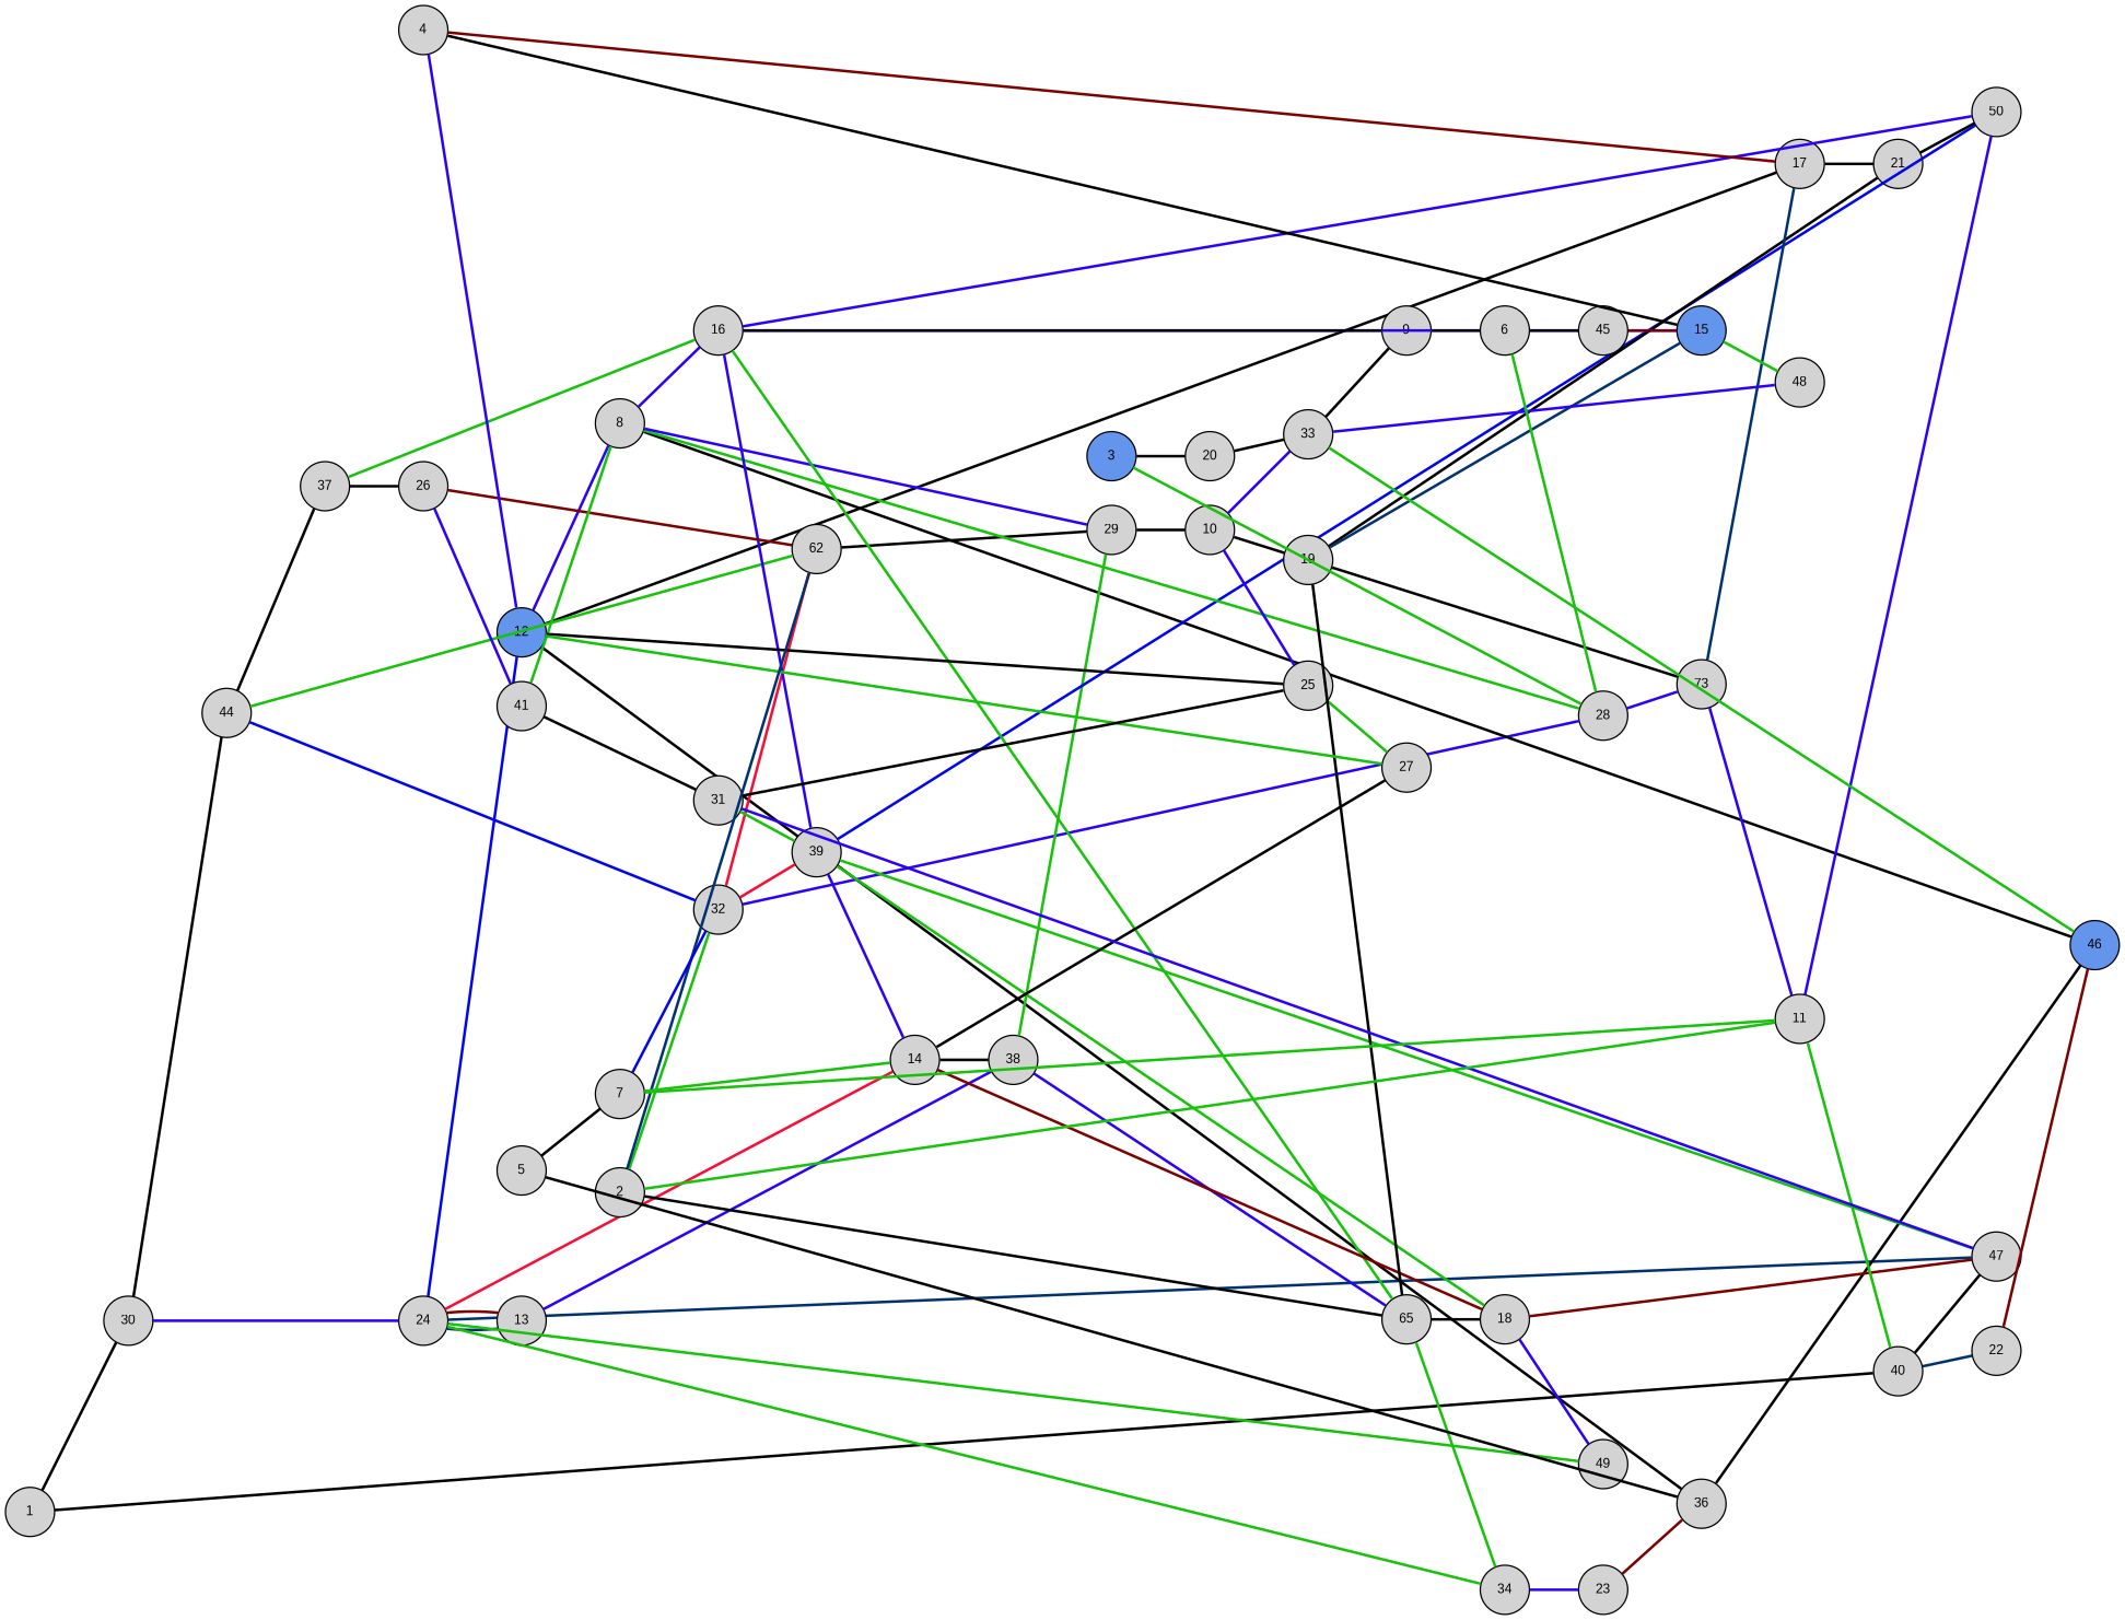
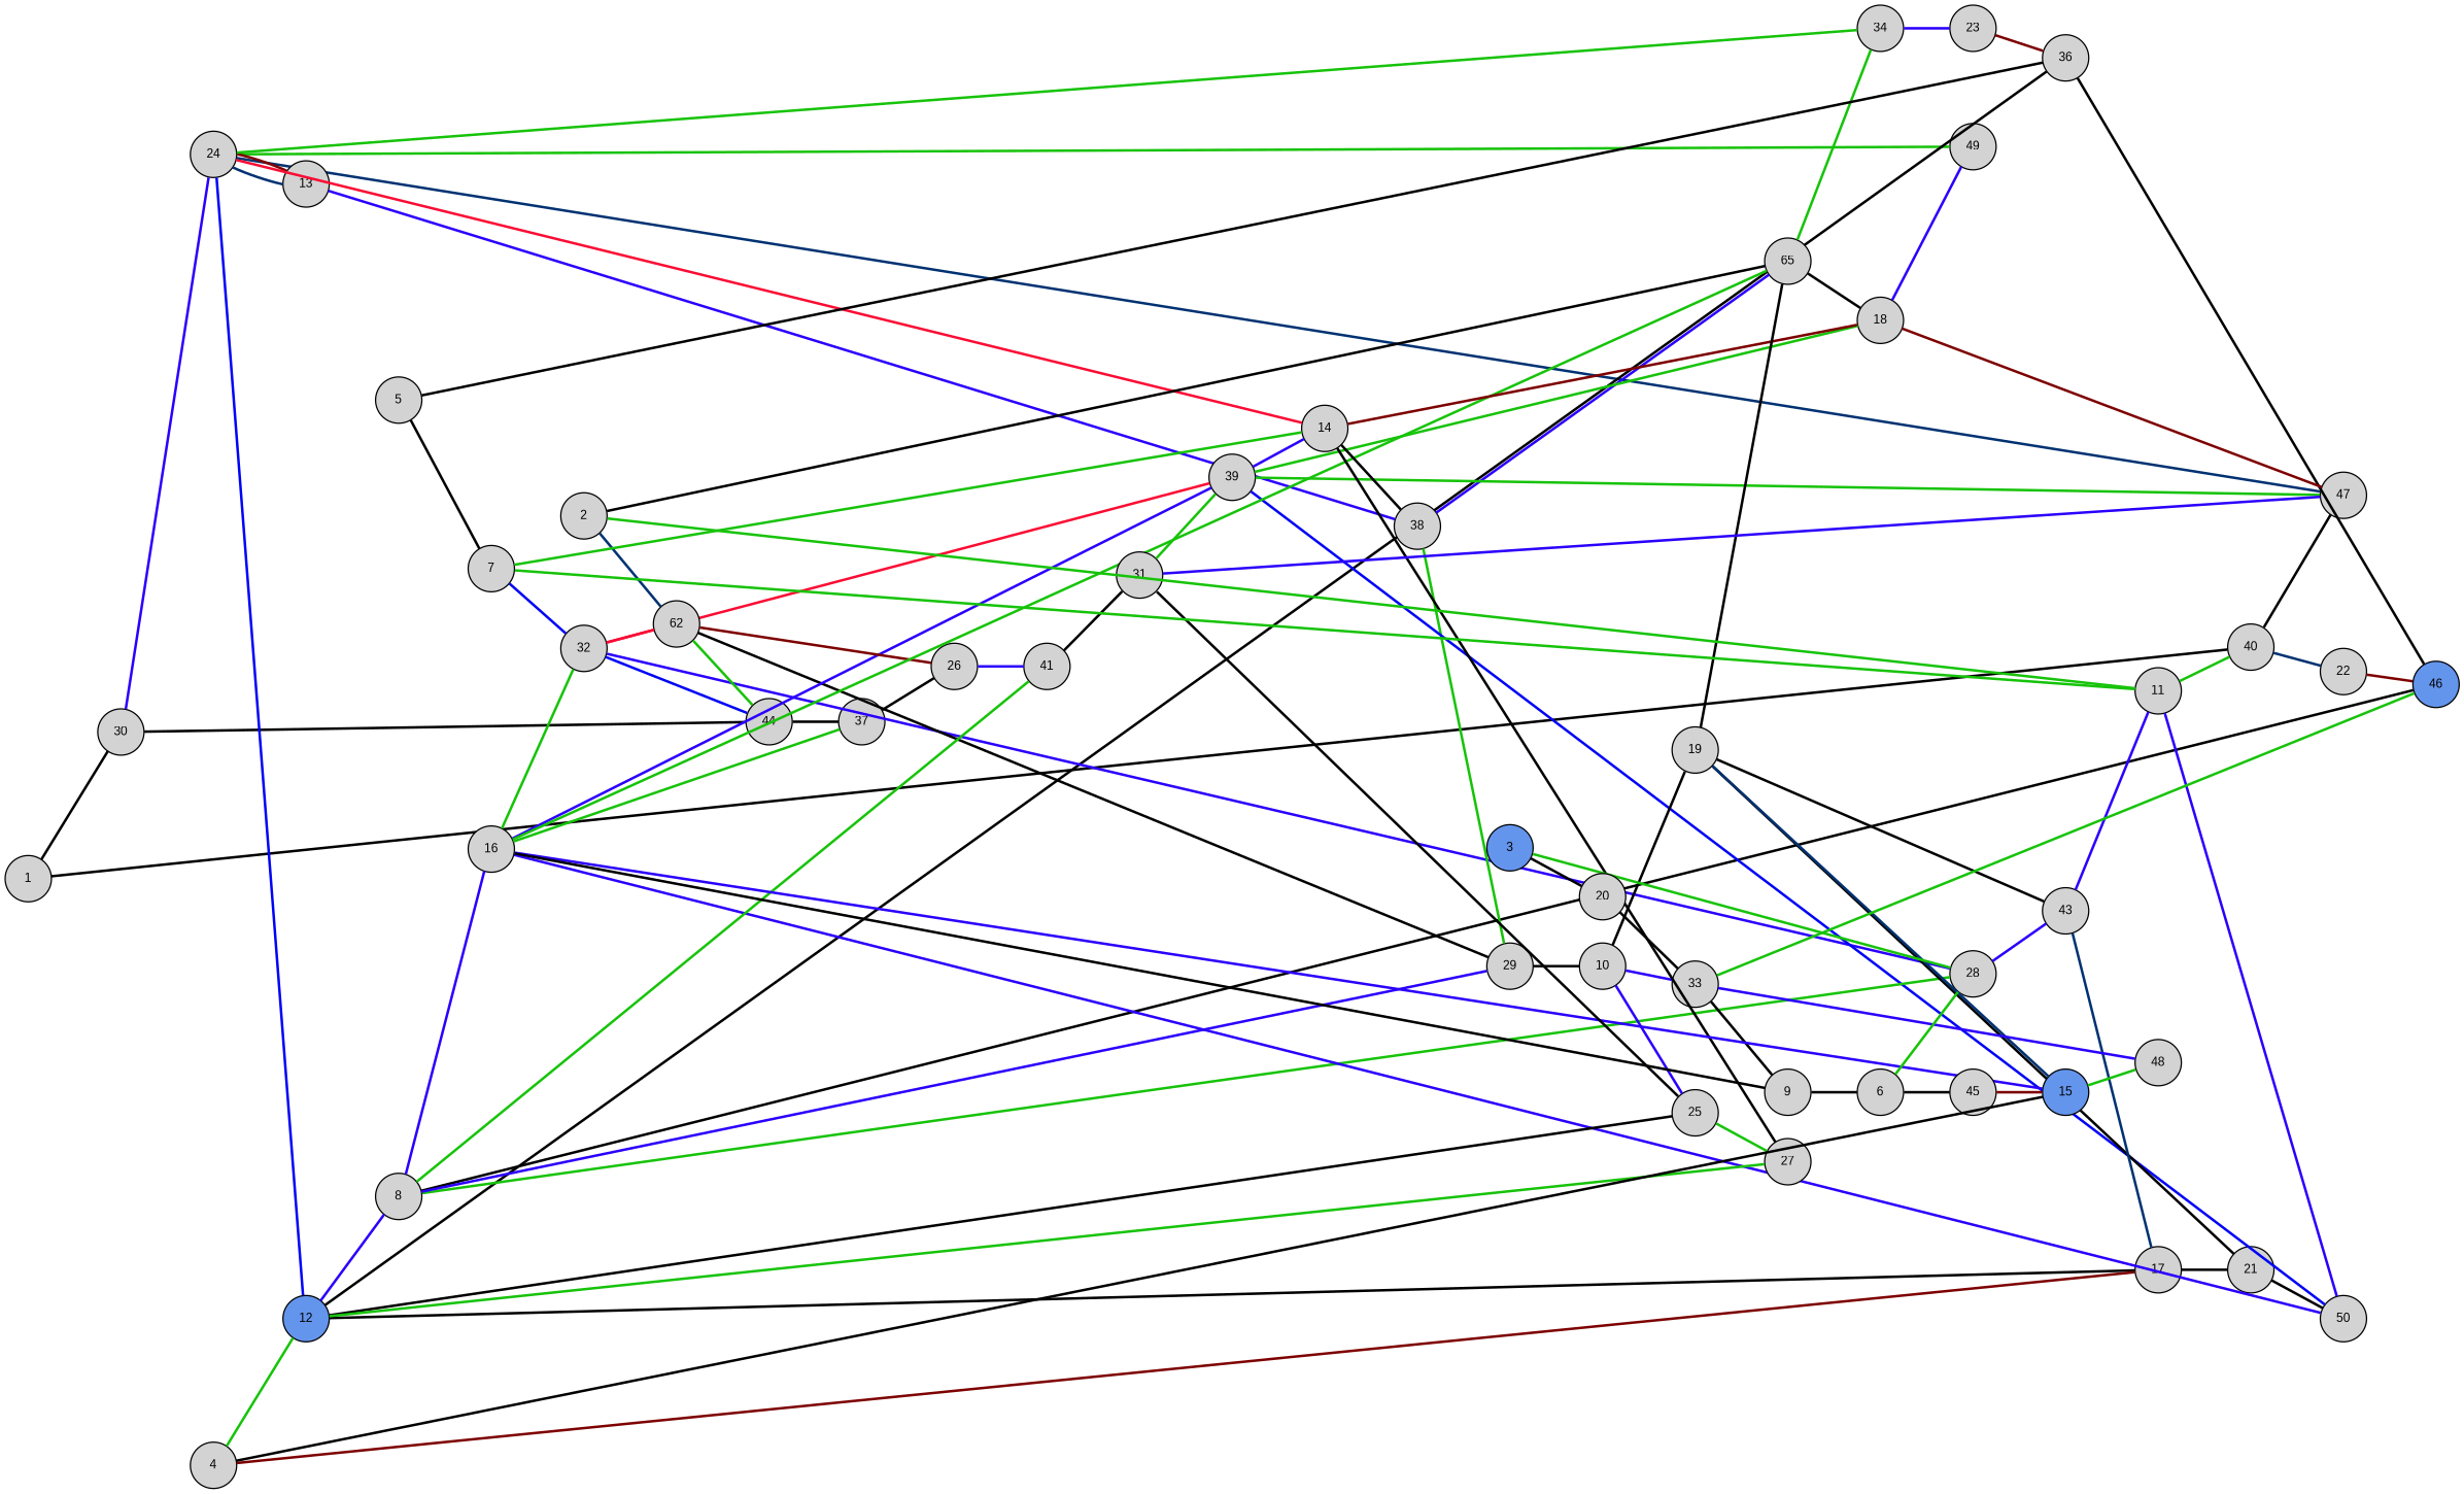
  graph {
    rankdir=LR
    splines=line
    node [fixedsize=true fontname=Arial fontsize=10 shape=circle style=filled]
    edge [arrowhead=none color="#000000" f=1 penwidth=2]
    1 [height=0.5 width=0.5]
    30 [height=0.5 width=0.5]
    40 [height=0.5 width=0.5]
    24 [height=0.5 width=0.5]
    44 [height=0.5 width=0.5]
    47 [height=0.5 width=0.5]
    22 [height=0.5 width=0.5]
    12 [fillcolor=cornflowerblue height=0.5 width=0.5]
    13 [height=0.5 width=0.5]
    49 [height=0.5 width=0.5]
    32 [height=0.5 width=0.5]
    37 [height=0.5 width=0.5]
    46 [fillcolor=cornflowerblue height=0.5 width=0.5]
    8 [height=0.5 width=0.5]
    36 [height=0.5 width=0.5]
    17 [height=0.5 width=0.5]
    38 [height=0.5 width=0.5]
    39 [height=0.5 width=0.5]
    n19 [height=0.5 label=62 width=0.5]
    28 [height=0.5 width=0.5]
    16 [height=0.5 width=0.5]
    26 [height=0.5 width=0.5]
    21 [height=0.5 width=0.5]
    29 [height=0.5 width=0.5]
    n25 [height=0.5 label=65 width=0.5]
    50 [height=0.5 width=0.5]
    14 [height=0.5 width=0.5]
    18 [height=0.5 width=0.5]
-   43 [height=0.5 width=0.5 label=73]
+   43 [height=0.5 width=0.5]
    41 [height=0.5 width=0.5]
    10 [height=0.5 width=0.5]
    11 [height=0.5 width=0.5]
    25 [height=0.5 width=0.5]
    19 [height=0.5 width=0.5]
    33 [height=0.5 width=0.5]
    27 [height=0.5 width=0.5]
    15 [fillcolor=cornflowerblue height=0.5 width=0.5]
    9 [height=0.5 width=0.5]
    48 [height=0.5 width=0.5]
    34 [height=0.5 width=0.5]
    6 [height=0.5 width=0.5]
    23 [height=0.5 width=0.5]
    45 [height=0.5 width=0.5]
    31 [height=0.5 width=0.5]
    2 [height=0.5 width=0.5]
    3 [fillcolor=cornflowerblue height=0.5 width=0.5]
    20 [height=0.5 width=0.5]
    4 [height=0.5 width=0.5]
    5 [height=0.5 width=0.5]
    7 [height=0.5 width=0.5]
    1 -- 30
    1 -- 40 [f=14]
    30 -- 24 [color="#2b00fc"]
    30 -- 44 [f=15]
    40 -- 47
    40 -- 22 [color="#003272"]
    24 -- 47 [color="#003272" f=12]
    24 -- 12 [color="#0104f4" f=19]
    24 -- 13 [color="#003272"]
    24 -- 49 [color="#17c30a"]
    44 -- 32 [color="#0104f4" f=15]
    44 -- 37 [f=2]
    22 -- 46 [color="#7d0100"]
    12 -- 8 [color="#2b00fc"]
    12 -- 36 [f=5]
    12 -- 17 [f=16]
    13 -- 24 [color="#7d0100" f=19]
    13 -- 38 [color="#2b00fc"]
    32 -- 39 [color="#fa0d34" f=13]
    32 -- n19 [color="#fa0d34" f=15]
    32 -- 28 [color="#2b00fc"]
    37 -- 16 [color="#17c30a" f=14]
    37 -- 26 [f=2]
    8 -- 46
    8 -- 16 [color="#2b00fc" f=18]
    36 -- 46 [f=4]
    17 -- 21 [f=4]
    38 -- 29 [color="#17c30a"]
    38 -- n25 [color="#2b00fc" f=15]
    39 -- 47 [color="#17c30a" f=10]
    39 -- 50 [color="#0104f4" f=2]
    39 -- 14 [color="#2b00fc" f=2]
    39 -- 18 [color="#17c30a" f=17]
    n19 -- 44 [color="#17c30a" f=2]
    n19 -- 29 [f=12]
    28 -- 8 [color="#17c30a" f=18]
    28 -- 43 [color="#2b00fc"]
-   2 -- 32 [color="#17c30a" f=14]
+   16 -- 32 [color="#17c30a" f=14]
    16 -- 39 [color="#2b00fc" f=8]
    16 -- 50 [color="#2b00fc" f=2]
    26 -- n19 [color="#7d0100" f=15]
    26 -- 41 [color="#2b00fc" f=2]
    21 -- 50 [f=4]
    21 -- 19 [f=4]
    29 -- 8 [color="#2b00fc" f=17]
    29 -- 10
    n25 -- 16 [color="#17c30a" f=6]
    n25 -- 18 [f=16]
    n25 -- 34 [color="#17c30a" f=4]
    14 -- 24 [color="#fa0d34" f=15]
    14 -- 38 [f=18]
    14 -- 18 [color="#7d0100" f=2]
    18 -- 47 [color="#7d0100" f=20]
    18 -- 49 [color="#2b00fc" f=2]
    43 -- 17 [color="#003272" f=19]
    43 -- 11 [color="#2b00fc"]
    41 -- 8 [color="#17c30a" f=16]
    41 -- 31 [f=2]
    10 -- 25 [color="#2b00fc"]
    10 -- 19 [f=5]
    10 -- 33 [color="#2b00fc"]
    11 -- 40 [color="#17c30a"]
    11 -- 50 [color="#2b00fc"]
    25 -- 12
    25 -- 27 [color="#17c30a"]
    19 -- n25 [f=4]
    19 -- 43 [f=4]
    19 -- 15 [color="#003272" f=9]
    33 -- 46 [color="#17c30a" f=3]
    33 -- 9 [f=2]
    33 -- 48 [color="#2b00fc" f=17]
    27 -- 12 [color="#17c30a"]
    27 -- 14 [f=8]
    15 -- 16 [color="#2b00fc" f=2]
    15 -- 48 [color="#17c30a" f=2]
    9 -- 16
    9 -- 6 [f=2]
    34 -- 24 [color="#17c30a" f=11]
    34 -- 23 [color="#2b00fc" f=4]
    6 -- 28 [color="#17c30a" f=10]
    6 -- 45 [f=2]
    23 -- 36 [color="#7d0100" f=4]
    45 -- 15 [color="#7d0100" f=2]
    31 -- 47 [color="#2b00fc" f=17]
    31 -- 39 [color="#17c30a" f=2]
    31 -- 25 [f=14]
    2 -- n19 [color="#003272" f=2]
    2 -- n25 [f=3]
    2 -- 11 [color="#17c30a" f=19]
    3 -- 28 [color="#17c30a" f=19]
    3 -- 20 [f=2]
    20 -- 33 [f=2]
-   4 -- 12 [color="#2b00fc" f=16]
+   4 -- 12 [color="#17c30a" f=16]
    4 -- 17 [color="#7d0100" f=4]
    4 -- 15 [f=6]
    5 -- 36 [f=6]
    5 -- 7
    7 -- 32 [color="#0104f4"]
    7 -- 14 [color="#17c30a" f=17]
    7 -- 11 [color="#17c30a" f=2]
  }
